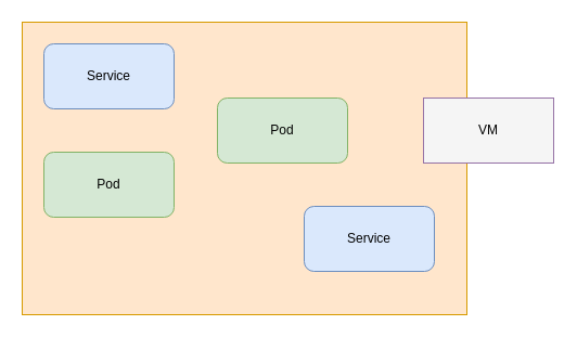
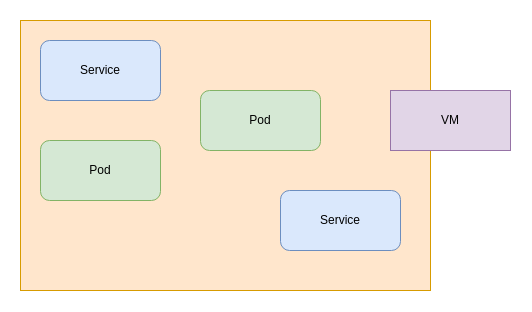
  <mxCell id="0" />
  <mxCell id="1" parent="0" />
  <mxCell id="2" value="" style="rounded=0;whiteSpace=wrap;html=1;fillColor=#ffe6cc;strokeColor=#d79b00;" vertex="1" parent="1"><mxGeometry x="20" y="20" width="410" height="270" as="geometry" /></mxCell>
  <mxCell id="3" value="Service" style="rounded=1;whiteSpace=wrap;html=1;fillColor=#dae8fc;strokeColor=#6c8ebf;" vertex="1" parent="1"><mxGeometry x="40" y="40" width="120" height="60" as="geometry" /></mxCell>
  <mxCell id="4" value="Pod" style="rounded=1;whiteSpace=wrap;html=1;fillColor=#d5e8d4;strokeColor=#82b366;" vertex="1" parent="1"><mxGeometry x="40" y="140" width="120" height="60" as="geometry" /></mxCell>
  <mxCell id="5" value="Pod" style="rounded=1;whiteSpace=wrap;html=1;fillColor=#d5e8d4;strokeColor=#82b366;" vertex="1" parent="1"><mxGeometry x="200" y="90" width="120" height="60" as="geometry" /></mxCell>
  <mxCell id="6" value="Service" style="rounded=1;whiteSpace=wrap;html=1;fillColor=#dae8fc;strokeColor=#6c8ebf;" vertex="1" parent="1"><mxGeometry x="280" y="190" width="120" height="60" as="geometry" /></mxCell>
- <mxCell id="7" value="VM" style="rounded=0;whiteSpace=wrap;html=1;fillColor=#f5f5f5;strokeColor=#9673a6;" vertex="1" parent="1"><mxGeometry x="390" y="90" width="120" height="60" as="geometry" /></mxCell>
+ <mxCell id="7" value="VM" style="rounded=0;whiteSpace=wrap;html=1;fillColor=#e1d5e7;strokeColor=#9673a6;" vertex="1" parent="1"><mxGeometry x="390" y="90" width="120" height="60" as="geometry" /></mxCell>
